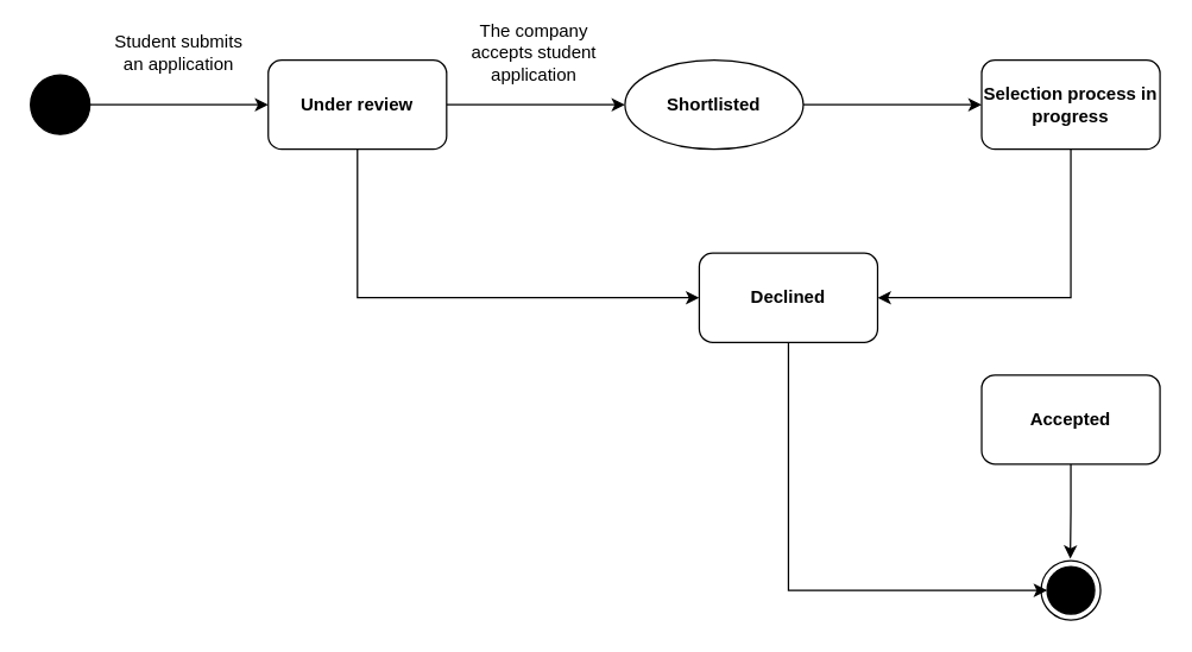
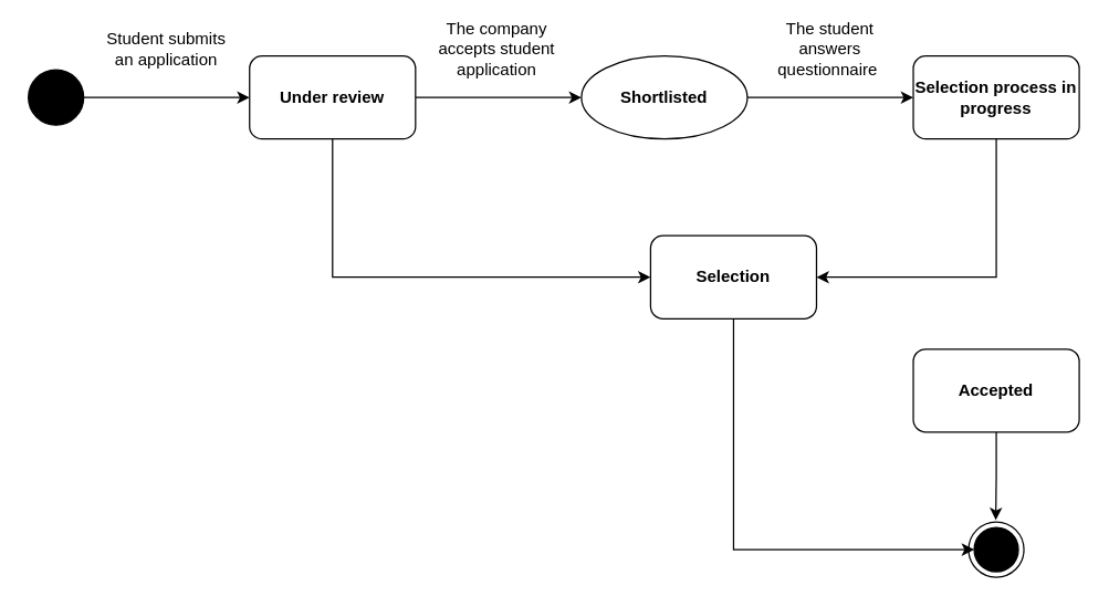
  <mxCell id="0" />
  <mxCell id="1" parent="0" />
  <mxCell id="2" value="" style="ellipse;whiteSpace=wrap;html=1;aspect=fixed;fillColor=#000000;" vertex="1" parent="1"><mxGeometry x="20" y="50" width="40" height="40" as="geometry" /></mxCell>
  <mxCell id="3" value="" style="endArrow=classic;html=1;rounded=0;exitX=1;exitY=0.5;exitDx=0;exitDy=0;entryX=0;entryY=0.5;entryDx=0;entryDy=0;" edge="1" parent="1" source="2" target="6"><mxGeometry width="50" height="50" relative="1" as="geometry"><mxPoint x="340" y="300" as="sourcePoint" /><mxPoint x="150" y="70" as="targetPoint" /></mxGeometry></mxCell>
  <mxCell id="4" style="edgeStyle=orthogonalEdgeStyle;rounded=0;orthogonalLoop=1;jettySize=auto;html=1;entryX=0;entryY=0.5;entryDx=0;entryDy=0;" edge="1" parent="1" source="6" target="8"><mxGeometry relative="1" as="geometry" /></mxCell>
  <mxCell id="5" style="edgeStyle=orthogonalEdgeStyle;rounded=0;orthogonalLoop=1;jettySize=auto;html=1;entryX=0;entryY=0.5;entryDx=0;entryDy=0;" edge="1" parent="1" source="6" target="20"><mxGeometry relative="1" as="geometry"><Array as="points"><mxPoint x="240" y="200" /></Array></mxGeometry></mxCell>
  <mxCell id="6" value="&lt;b&gt;Under review&lt;/b&gt;" style="rounded=1;whiteSpace=wrap;html=1;" vertex="1" parent="1"><mxGeometry x="180" y="40" width="120" height="60" as="geometry" /></mxCell>
  <mxCell id="7" style="edgeStyle=orthogonalEdgeStyle;rounded=0;orthogonalLoop=1;jettySize=auto;html=1;entryX=0;entryY=0.5;entryDx=0;entryDy=0;" edge="1" parent="1" source="8" target="10"><mxGeometry relative="1" as="geometry" /></mxCell>
  <mxCell id="8" value="&lt;b&gt;Shortlisted&lt;/b&gt;" style="ellipse;whiteSpace=wrap;html=1;" vertex="1" parent="1"><mxGeometry x="420" y="40" width="120" height="60" as="geometry" /></mxCell>
  <mxCell id="9" style="edgeStyle=orthogonalEdgeStyle;rounded=0;orthogonalLoop=1;jettySize=auto;html=1;entryX=1;entryY=0.5;entryDx=0;entryDy=0;" edge="1" parent="1" source="10" target="20"><mxGeometry relative="1" as="geometry"><Array as="points"><mxPoint x="720" y="200" /></Array></mxGeometry></mxCell>
  <mxCell id="10" value="&lt;b&gt;Selection process in progress&lt;/b&gt;" style="rounded=1;whiteSpace=wrap;html=1;" vertex="1" parent="1"><mxGeometry x="660" y="40" width="120" height="60" as="geometry" /></mxCell>
  <mxCell id="11" value="Student submits an application" style="text;html=1;align=center;verticalAlign=middle;whiteSpace=wrap;rounded=0;" vertex="1" parent="1"><mxGeometry x="70" y="20" width="100" height="30" as="geometry" /></mxCell>
  <mxCell id="12" value="The company accepts student application" style="text;html=1;align=center;verticalAlign=middle;whiteSpace=wrap;rounded=0;" vertex="1" parent="1"><mxGeometry x="309" y="20" width="100" height="30" as="geometry" /></mxCell>
+ <mxCell id="13" value="The student answers questionnaire&amp;nbsp;" style="text;html=1;align=center;verticalAlign=middle;whiteSpace=wrap;rounded=0;" vertex="1" parent="1"><mxGeometry x="550" y="20" width="100" height="30" as="geometry" /></mxCell>
  <mxCell id="14" style="edgeStyle=orthogonalEdgeStyle;rounded=0;orthogonalLoop=1;jettySize=auto;html=1;entryX=0.491;entryY=-0.032;entryDx=0;entryDy=0;entryPerimeter=0;" edge="1" parent="1" source="15" target="17"><mxGeometry relative="1" as="geometry"><mxPoint x="720" y="372" as="targetPoint" /></mxGeometry></mxCell>
  <mxCell id="15" value="&lt;b&gt;Accepted&lt;/b&gt;" style="rounded=1;whiteSpace=wrap;html=1;" vertex="1" parent="1"><mxGeometry x="660" y="252" width="120" height="60" as="geometry" /></mxCell>
  <mxCell id="16" value="" style="group" vertex="1" connectable="0" parent="1"><mxGeometry x="700" y="377" width="40" height="40" as="geometry" /></mxCell>
  <mxCell id="17" value="" style="ellipse;whiteSpace=wrap;html=1;aspect=fixed;" vertex="1" parent="16"><mxGeometry width="40" height="40" as="geometry" /></mxCell>
  <mxCell id="18" value="" style="ellipse;whiteSpace=wrap;html=1;aspect=fixed;fillColor=#000000;" vertex="1" parent="16"><mxGeometry x="4" y="4" width="32" height="32" as="geometry" /></mxCell>
  <mxCell id="19" style="edgeStyle=orthogonalEdgeStyle;rounded=0;orthogonalLoop=1;jettySize=auto;html=1;entryX=0;entryY=0.5;entryDx=0;entryDy=0;" edge="1" parent="1" source="20" target="18"><mxGeometry relative="1" as="geometry"><Array as="points"><mxPoint x="530" y="397" /></Array></mxGeometry></mxCell>
- <mxCell id="20" value="&lt;b&gt;Declined&lt;/b&gt;" style="rounded=1;whiteSpace=wrap;html=1;" vertex="1" parent="1"><mxGeometry x="470" y="170" width="120" height="60" as="geometry" /></mxCell>
+ <mxCell id="20" value="&lt;b&gt;Selection&lt;/b&gt;" style="rounded=1;whiteSpace=wrap;html=1;" vertex="1" parent="1"><mxGeometry x="470" y="170" width="120" height="60" as="geometry" /></mxCell>
